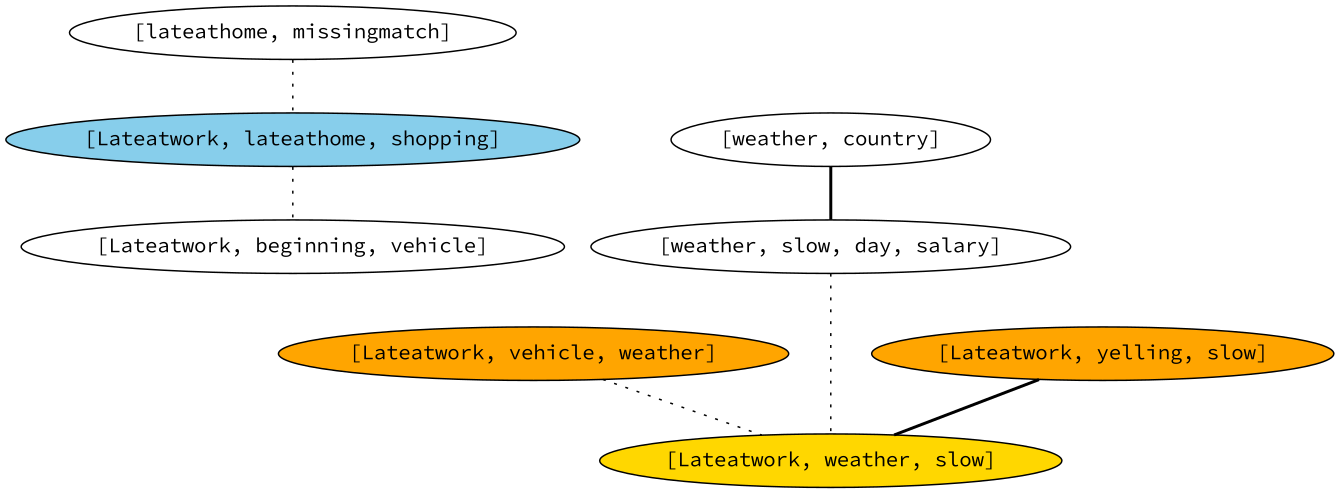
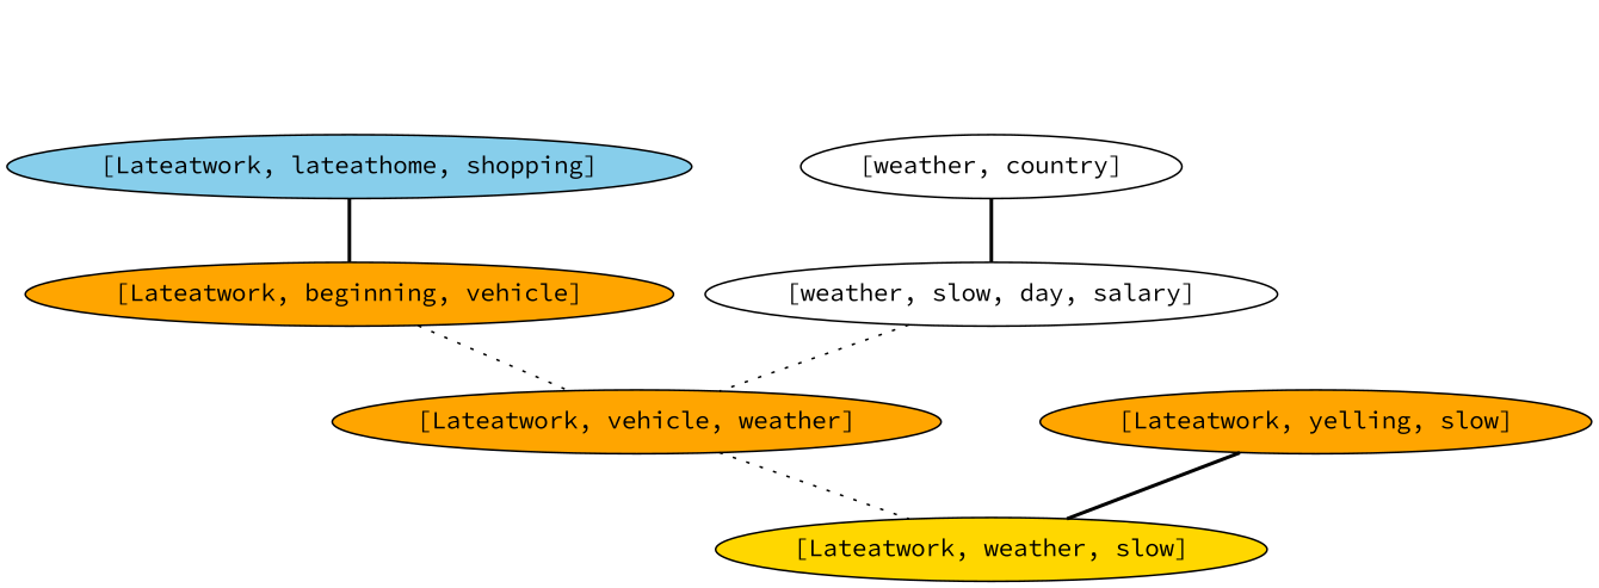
  graph {
    fontname="Source Code Pro"
    node [fillcolor=white fontname="Source Code Pro" style=filled]
    edge [fontname="Source Code Pro" style=dotted]
-   n1 [label="[lateathome, missingmatch]"]
    n2 [fillcolor=skyblue label="[Lateatwork, lateathome, shopping]"]
-   n3 [label="[Lateatwork, beginning, vehicle]"]
+   n3 [fillcolor=orange label="[Lateatwork, beginning, vehicle]"]
    n4 [label="[weather, country]"]
    n5 [label="[weather, slow, day, salary]"]
    n6 [fillcolor=gold label="[Lateatwork, weather, slow]"]
    n7 [fillcolor=orange label="[Lateatwork, vehicle, weather]"]
    n8 [fillcolor=orange label="[Lateatwork, yelling, slow]"]
-   n1 -- n2
-   n2 -- n3
+   n2 -- n3 [style=bold]
+   n3 -- n7
    n4 -- n5 [style=bold]
-   n5 -- n6
+   n5 -- n7
    n7 -- n6
    n8 -- n6 [style=bold]
  }
